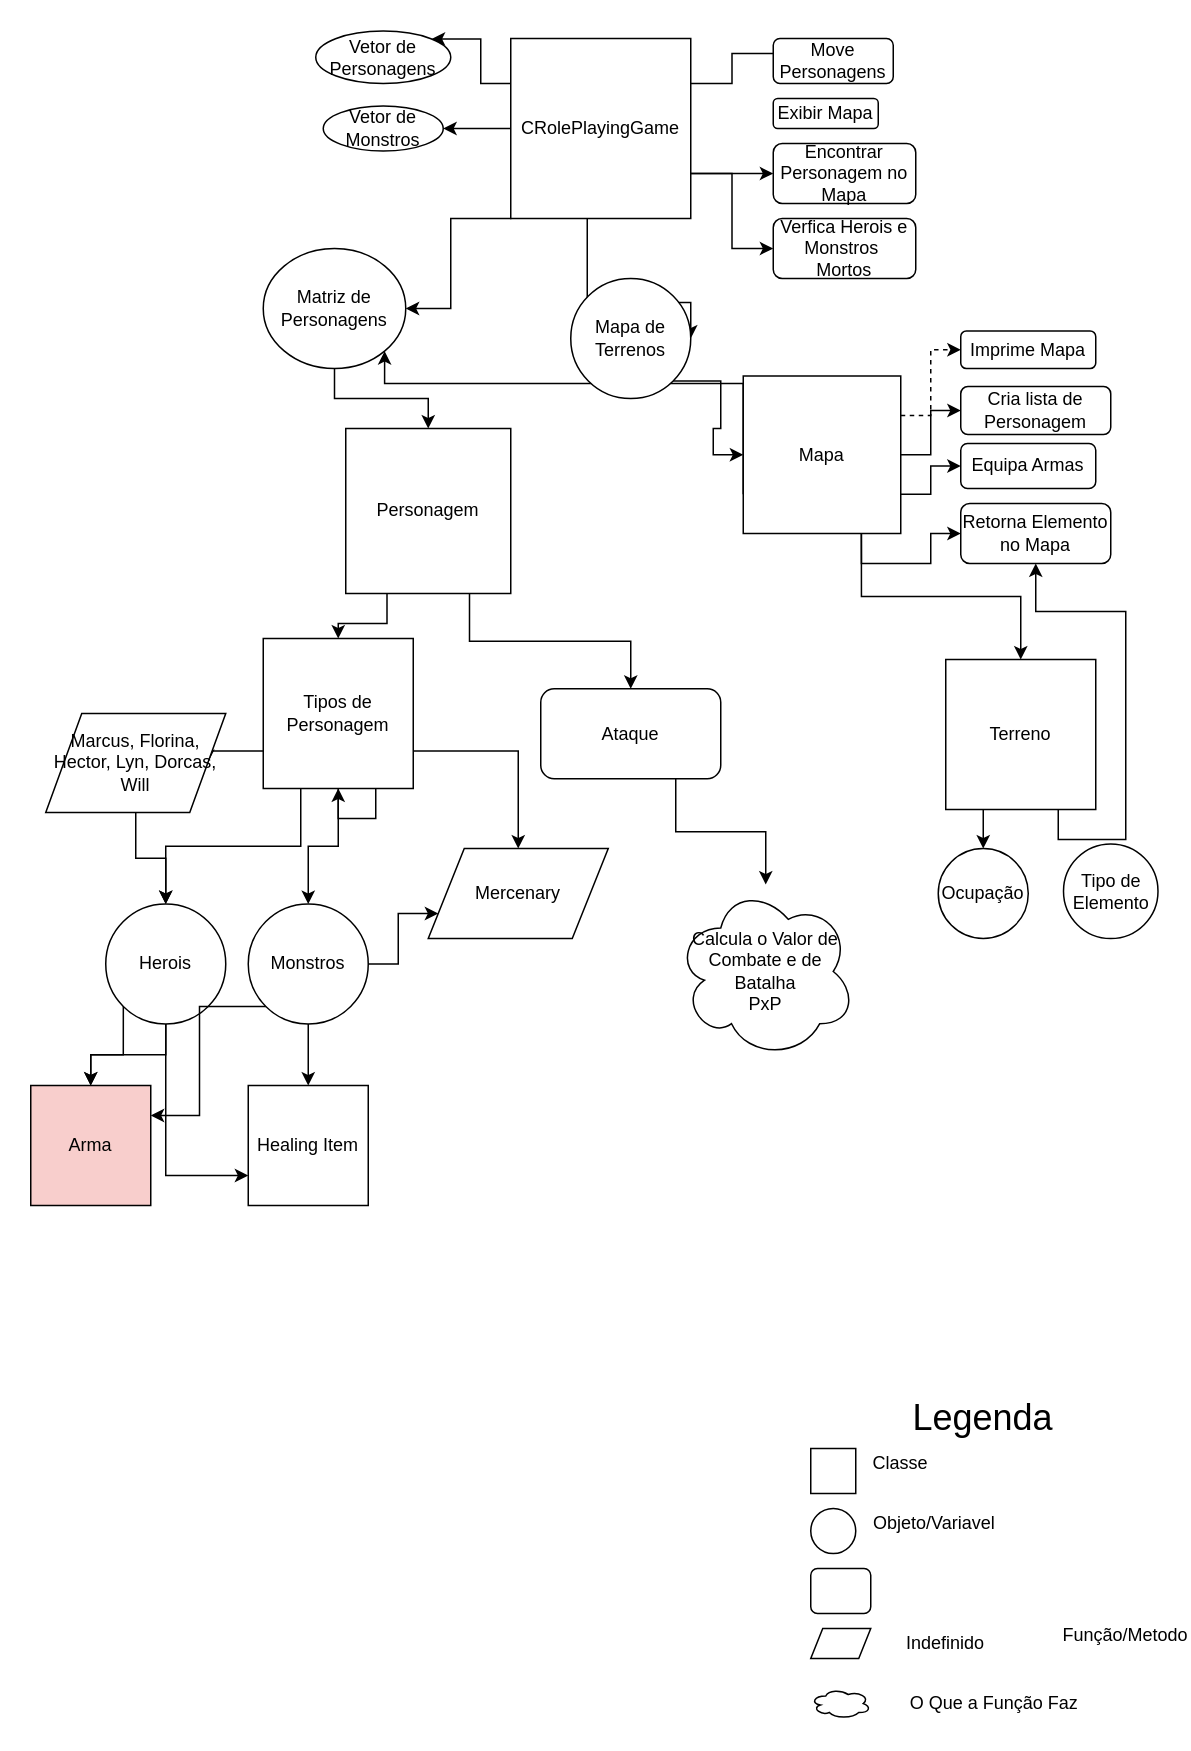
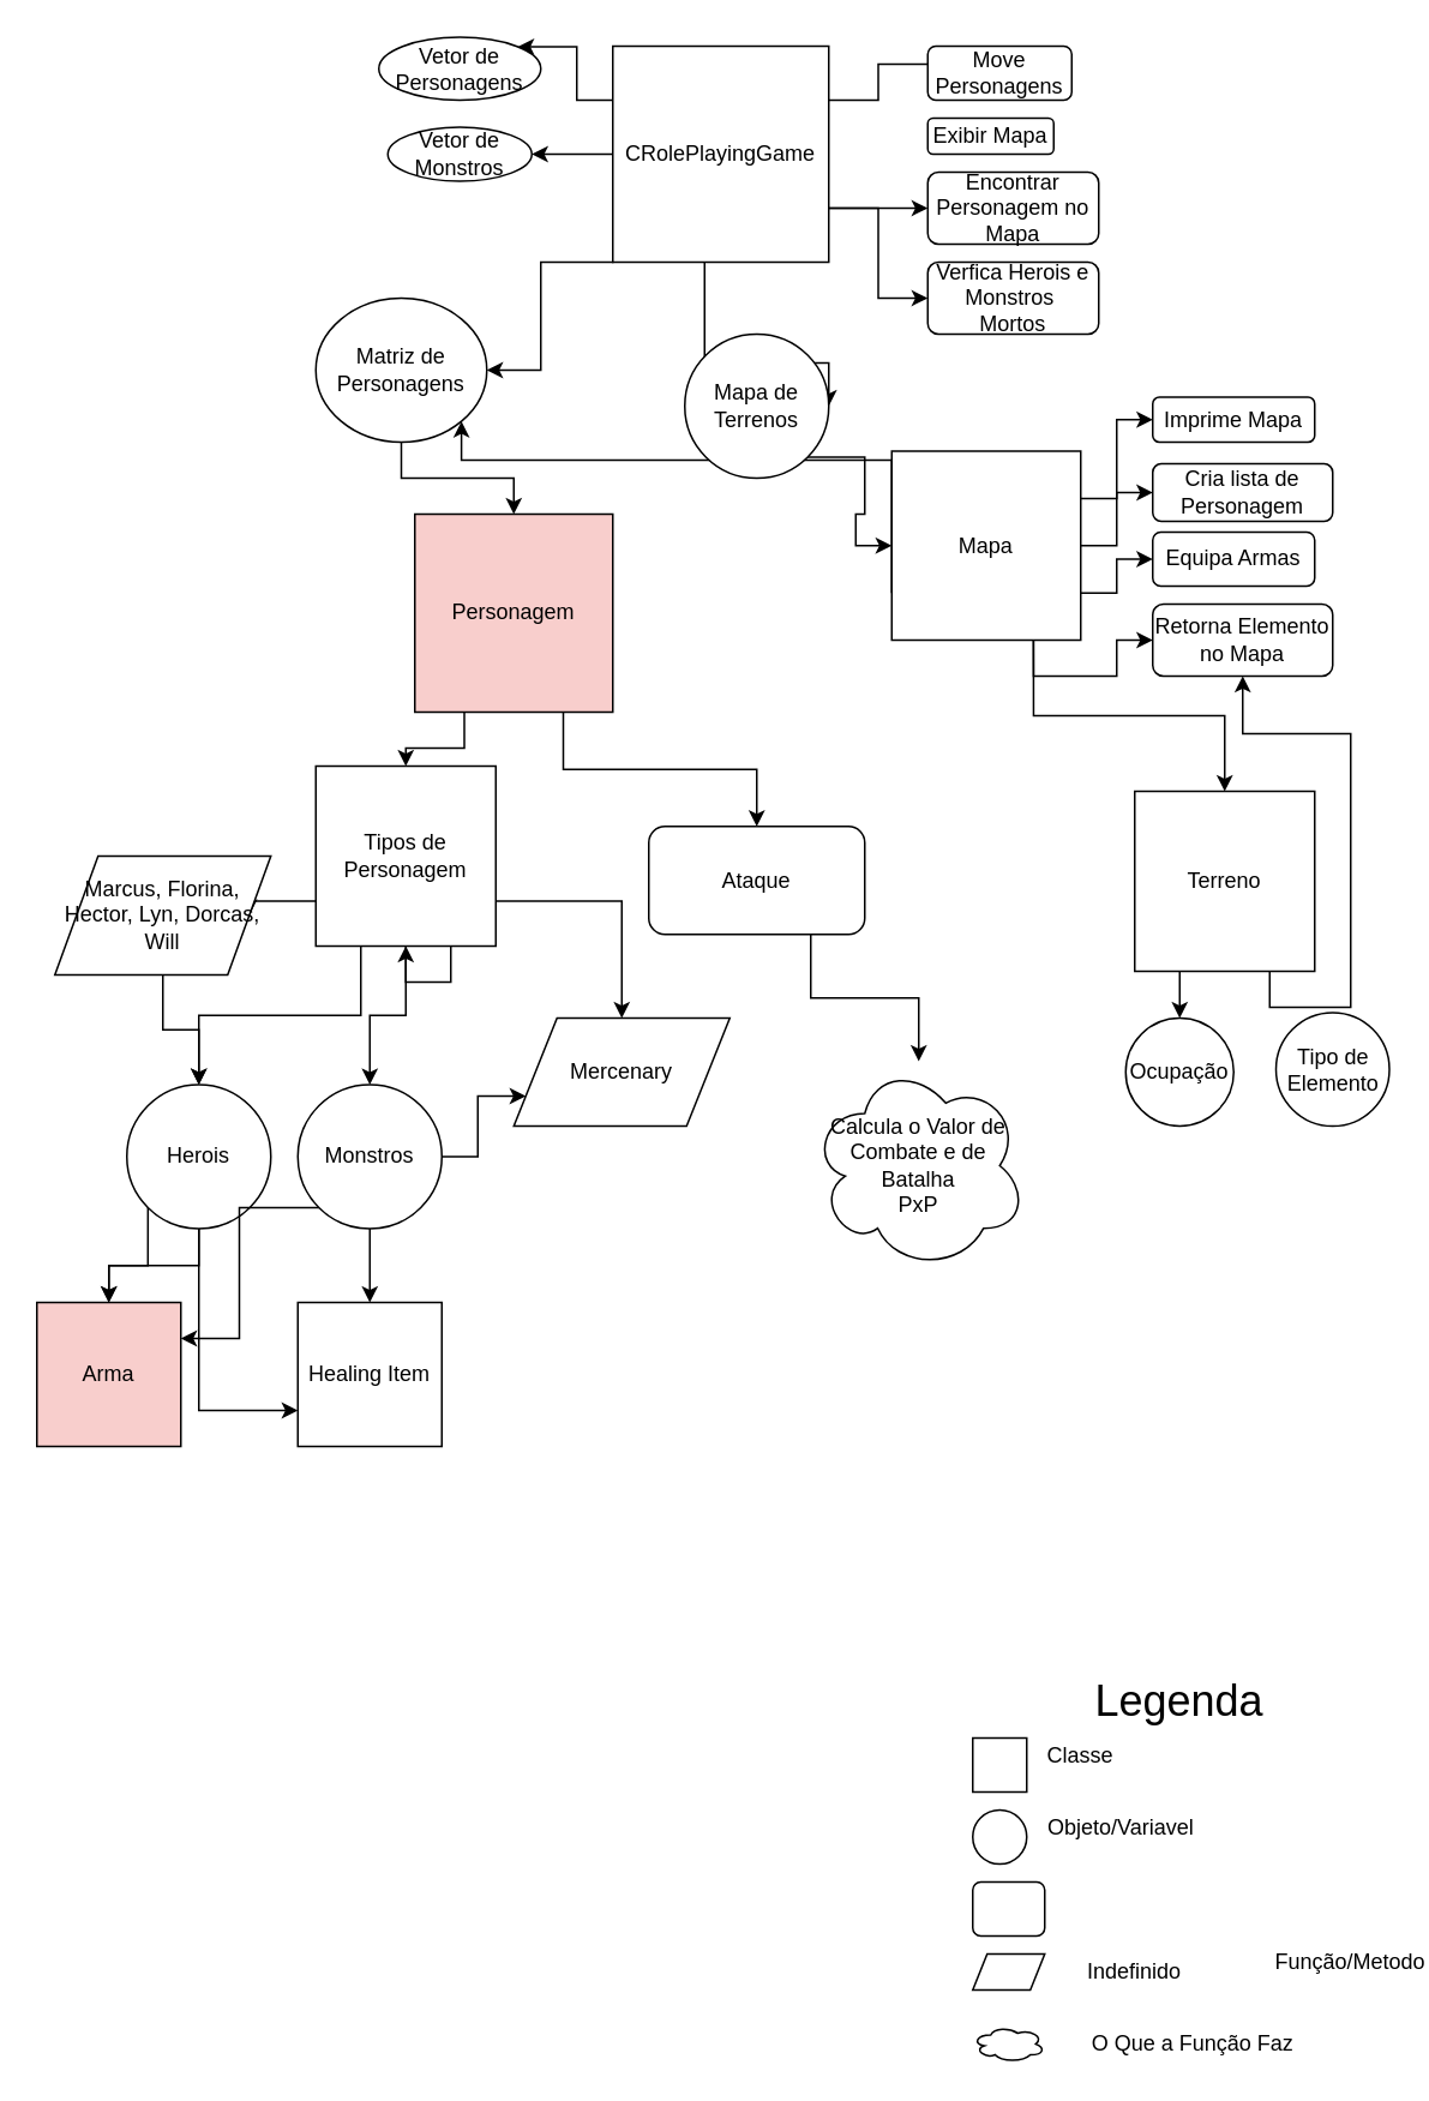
  <mxCell id="0" />
  <mxCell id="1" parent="0" />
  <mxCell id="2" style="edgeStyle=orthogonalEdgeStyle;rounded=0;orthogonalLoop=1;jettySize=auto;html=1;exitX=0;exitY=0.25;exitDx=0;exitDy=0;entryX=1;entryY=0.5;entryDx=0;entryDy=0;" parent="1" source="9" target="45" edge="1"><mxGeometry relative="1" as="geometry"><Array as="points"><mxPoint x="391" y="55" /><mxPoint x="391" y="201" /></Array></mxGeometry></mxCell>
  <mxCell id="3" style="edgeStyle=orthogonalEdgeStyle;rounded=0;orthogonalLoop=1;jettySize=auto;html=1;exitX=0;exitY=0.25;exitDx=0;exitDy=0;entryX=1;entryY=0;entryDx=0;entryDy=0;" parent="1" source="9" target="46" edge="1"><mxGeometry relative="1" as="geometry" /></mxCell>
  <mxCell id="4" style="edgeStyle=orthogonalEdgeStyle;rounded=0;orthogonalLoop=1;jettySize=auto;html=1;exitX=0;exitY=0.5;exitDx=0;exitDy=0;entryX=1;entryY=0.5;entryDx=0;entryDy=0;" parent="1" source="9" target="47" edge="1"><mxGeometry relative="1" as="geometry" /></mxCell>
  <mxCell id="5" style="edgeStyle=orthogonalEdgeStyle;rounded=0;orthogonalLoop=1;jettySize=auto;html=1;exitX=0;exitY=0.75;exitDx=0;exitDy=0;entryX=1;entryY=0.5;entryDx=0;entryDy=0;" parent="1" source="9" target="49" edge="1"><mxGeometry relative="1" as="geometry"><Array as="points"><mxPoint x="340" y="145" /><mxPoint x="300" y="145" /><mxPoint x="300" y="205" /></Array></mxGeometry></mxCell>
  <mxCell id="6" style="edgeStyle=orthogonalEdgeStyle;rounded=0;orthogonalLoop=1;jettySize=auto;html=1;exitX=1;exitY=0.25;exitDx=0;exitDy=0;entryX=0.188;entryY=0.333;entryDx=0;entryDy=0;entryPerimeter=0;" parent="1" source="9" target="40" edge="1"><mxGeometry relative="1" as="geometry" /></mxCell>
  <mxCell id="7" style="edgeStyle=orthogonalEdgeStyle;rounded=0;orthogonalLoop=1;jettySize=auto;html=1;exitX=1;exitY=0.75;exitDx=0;exitDy=0;entryX=0;entryY=0.5;entryDx=0;entryDy=0;" parent="1" source="9" target="42" edge="1"><mxGeometry relative="1" as="geometry" /></mxCell>
  <mxCell id="8" style="edgeStyle=orthogonalEdgeStyle;rounded=0;orthogonalLoop=1;jettySize=auto;html=1;exitX=1;exitY=0.75;exitDx=0;exitDy=0;" parent="1" source="9" target="43" edge="1"><mxGeometry relative="1" as="geometry" /></mxCell>
  <mxCell id="9" value="CRolePlayingGame" style="whiteSpace=wrap;html=1;aspect=fixed;" parent="1" vertex="1"><mxGeometry x="340" y="25" width="120" height="120" as="geometry" /></mxCell>
  <mxCell id="10" style="edgeStyle=orthogonalEdgeStyle;rounded=0;orthogonalLoop=1;jettySize=auto;html=1;exitX=0.25;exitY=1;exitDx=0;exitDy=0;" parent="1" source="12" target="29" edge="1"><mxGeometry relative="1" as="geometry" /></mxCell>
  <mxCell id="11" style="edgeStyle=orthogonalEdgeStyle;rounded=0;orthogonalLoop=1;jettySize=auto;html=1;exitX=0.75;exitY=1;exitDx=0;exitDy=0;" parent="1" source="12" target="39" edge="1"><mxGeometry relative="1" as="geometry" /></mxCell>
- <mxCell id="12" value="Personagem" style="whiteSpace=wrap;html=1;aspect=fixed;" parent="1" vertex="1"><mxGeometry x="230" y="285" width="110" height="110" as="geometry" /></mxCell>
+ <mxCell id="12" value="Personagem" style="whiteSpace=wrap;html=1;aspect=fixed;fillColor=#f8cecc;" parent="1" vertex="1"><mxGeometry x="230" y="285" width="110" height="110" as="geometry" /></mxCell>
  <mxCell id="13" style="edgeStyle=orthogonalEdgeStyle;rounded=0;orthogonalLoop=1;jettySize=auto;html=1;exitX=0.75;exitY=1;exitDx=0;exitDy=0;" parent="1" source="19" target="22" edge="1"><mxGeometry relative="1" as="geometry" /></mxCell>
- <mxCell id="14" style="edgeStyle=orthogonalEdgeStyle;rounded=0;orthogonalLoop=1;jettySize=auto;html=1;exitX=1;exitY=0.25;exitDx=0;exitDy=0;entryX=0;entryY=0.5;entryDx=0;entryDy=0;dashed=1;" parent="1" source="19" target="50" edge="1"><mxGeometry relative="1" as="geometry" /></mxCell>
+ <mxCell id="14" style="edgeStyle=orthogonalEdgeStyle;rounded=0;orthogonalLoop=1;jettySize=auto;html=1;exitX=1;exitY=0.25;exitDx=0;exitDy=0;entryX=0;entryY=0.5;entryDx=0;entryDy=0;" parent="1" source="19" target="50" edge="1"><mxGeometry relative="1" as="geometry" /></mxCell>
  <mxCell id="15" style="edgeStyle=orthogonalEdgeStyle;rounded=0;orthogonalLoop=1;jettySize=auto;html=1;exitX=1;exitY=0.5;exitDx=0;exitDy=0;entryX=0;entryY=0.5;entryDx=0;entryDy=0;" parent="1" source="19" target="51" edge="1"><mxGeometry relative="1" as="geometry" /></mxCell>
  <mxCell id="16" style="edgeStyle=orthogonalEdgeStyle;rounded=0;orthogonalLoop=1;jettySize=auto;html=1;exitX=1;exitY=0.75;exitDx=0;exitDy=0;entryX=0;entryY=0.5;entryDx=0;entryDy=0;" parent="1" source="19" target="52" edge="1"><mxGeometry relative="1" as="geometry" /></mxCell>
  <mxCell id="17" style="edgeStyle=orthogonalEdgeStyle;rounded=0;orthogonalLoop=1;jettySize=auto;html=1;exitX=0.75;exitY=1;exitDx=0;exitDy=0;entryX=0;entryY=0.5;entryDx=0;entryDy=0;" parent="1" source="19" target="53" edge="1"><mxGeometry relative="1" as="geometry" /></mxCell>
  <mxCell id="18" style="edgeStyle=orthogonalEdgeStyle;rounded=0;orthogonalLoop=1;jettySize=auto;html=1;exitX=0;exitY=0.75;exitDx=0;exitDy=0;entryX=1;entryY=1;entryDx=0;entryDy=0;" parent="1" source="19" target="49" edge="1"><mxGeometry relative="1" as="geometry"><Array as="points"><mxPoint x="495" y="255" /><mxPoint x="256" y="255" /></Array></mxGeometry></mxCell>
  <mxCell id="19" value="Mapa" style="whiteSpace=wrap;html=1;aspect=fixed;" parent="1" vertex="1"><mxGeometry x="495" y="250" width="105" height="105" as="geometry" /></mxCell>
  <mxCell id="20" style="edgeStyle=orthogonalEdgeStyle;rounded=0;orthogonalLoop=1;jettySize=auto;html=1;exitX=0.25;exitY=1;exitDx=0;exitDy=0;entryX=0.5;entryY=0;entryDx=0;entryDy=0;" parent="1" source="22" target="54" edge="1"><mxGeometry relative="1" as="geometry" /></mxCell>
  <mxCell id="21" style="edgeStyle=orthogonalEdgeStyle;rounded=0;orthogonalLoop=1;jettySize=auto;html=1;exitX=0.75;exitY=1;exitDx=0;exitDy=0;" parent="1" source="22" target="53" edge="1"><mxGeometry relative="1" as="geometry" /></mxCell>
  <mxCell id="22" value="Terreno" style="whiteSpace=wrap;html=1;aspect=fixed;" parent="1" vertex="1"><mxGeometry x="630" y="439" width="100" height="100" as="geometry" /></mxCell>
  <mxCell id="23" value="Arma" style="whiteSpace=wrap;html=1;aspect=fixed;fillColor=#f8cecc;" parent="1" vertex="1"><mxGeometry x="20" y="723" width="80" height="80" as="geometry" /></mxCell>
  <mxCell id="24" value="Healing Item" style="whiteSpace=wrap;html=1;aspect=fixed;" parent="1" vertex="1"><mxGeometry x="165" y="723" width="80" height="80" as="geometry" /></mxCell>
  <mxCell id="25" style="edgeStyle=orthogonalEdgeStyle;rounded=0;orthogonalLoop=1;jettySize=auto;html=1;exitX=0.25;exitY=1;exitDx=0;exitDy=0;" parent="1" source="29" target="33" edge="1"><mxGeometry relative="1" as="geometry" /></mxCell>
  <mxCell id="26" style="edgeStyle=orthogonalEdgeStyle;rounded=0;orthogonalLoop=1;jettySize=auto;html=1;exitX=0.5;exitY=1;exitDx=0;exitDy=0;" parent="1" source="29" target="37" edge="1"><mxGeometry relative="1" as="geometry" /></mxCell>
  <mxCell id="27" style="edgeStyle=orthogonalEdgeStyle;rounded=0;orthogonalLoop=1;jettySize=auto;html=1;exitX=0;exitY=0.75;exitDx=0;exitDy=0;entryX=1;entryY=0.5;entryDx=0;entryDy=0;" parent="1" source="29" target="57" edge="1"><mxGeometry relative="1" as="geometry" /></mxCell>
  <mxCell id="28" style="edgeStyle=orthogonalEdgeStyle;rounded=0;orthogonalLoop=1;jettySize=auto;html=1;exitX=1;exitY=0.75;exitDx=0;exitDy=0;" parent="1" source="29" target="58" edge="1"><mxGeometry relative="1" as="geometry" /></mxCell>
  <mxCell id="29" value="Tipos de Personagem" style="whiteSpace=wrap;html=1;aspect=fixed;" parent="1" vertex="1"><mxGeometry x="175" y="425" width="100" height="100" as="geometry" /></mxCell>
  <mxCell id="30" style="edgeStyle=orthogonalEdgeStyle;rounded=0;orthogonalLoop=1;jettySize=auto;html=1;exitX=0;exitY=1;exitDx=0;exitDy=0;" parent="1" source="33" target="23" edge="1"><mxGeometry relative="1" as="geometry" /></mxCell>
  <mxCell id="31" style="edgeStyle=orthogonalEdgeStyle;rounded=0;orthogonalLoop=1;jettySize=auto;html=1;exitX=0.5;exitY=1;exitDx=0;exitDy=0;" parent="1" source="33" target="23" edge="1"><mxGeometry relative="1" as="geometry" /></mxCell>
  <mxCell id="32" style="edgeStyle=orthogonalEdgeStyle;rounded=0;orthogonalLoop=1;jettySize=auto;html=1;exitX=0.5;exitY=1;exitDx=0;exitDy=0;entryX=0;entryY=0.75;entryDx=0;entryDy=0;" parent="1" source="33" target="24" edge="1"><mxGeometry relative="1" as="geometry" /></mxCell>
  <mxCell id="33" value="Herois" style="ellipse;whiteSpace=wrap;html=1;aspect=fixed;" parent="1" vertex="1"><mxGeometry x="70" y="602" width="80" height="80" as="geometry" /></mxCell>
  <mxCell id="34" style="edgeStyle=orthogonalEdgeStyle;rounded=0;orthogonalLoop=1;jettySize=auto;html=1;exitX=1;exitY=0.5;exitDx=0;exitDy=0;entryX=0;entryY=0.75;entryDx=0;entryDy=0;" parent="1" source="37" target="58" edge="1"><mxGeometry relative="1" as="geometry" /></mxCell>
  <mxCell id="35" style="edgeStyle=orthogonalEdgeStyle;rounded=0;orthogonalLoop=1;jettySize=auto;html=1;exitX=0;exitY=1;exitDx=0;exitDy=0;entryX=1;entryY=0.25;entryDx=0;entryDy=0;" parent="1" source="37" target="23" edge="1"><mxGeometry relative="1" as="geometry" /></mxCell>
  <mxCell id="36" style="edgeStyle=orthogonalEdgeStyle;rounded=0;orthogonalLoop=1;jettySize=auto;html=1;exitX=0.5;exitY=1;exitDx=0;exitDy=0;" parent="1" source="37" target="24" edge="1"><mxGeometry relative="1" as="geometry" /></mxCell>
  <mxCell id="37" value="Monstros" style="ellipse;whiteSpace=wrap;html=1;aspect=fixed;" parent="1" vertex="1"><mxGeometry x="165" y="602" width="80" height="80" as="geometry" /></mxCell>
  <mxCell id="38" style="edgeStyle=orthogonalEdgeStyle;rounded=0;orthogonalLoop=1;jettySize=auto;html=1;exitX=0.75;exitY=1;exitDx=0;exitDy=0;" parent="1" source="39" target="60" edge="1"><mxGeometry relative="1" as="geometry" /></mxCell>
  <mxCell id="39" value="Ataque" style="rounded=1;whiteSpace=wrap;html=1;" parent="1" vertex="1"><mxGeometry x="360" y="458.5" width="120" height="60" as="geometry" /></mxCell>
  <mxCell id="40" value="Move Personagens&lt;br&gt;" style="rounded=1;whiteSpace=wrap;html=1;" parent="1" vertex="1"><mxGeometry x="515" y="25" width="80" height="30" as="geometry" /></mxCell>
  <mxCell id="41" value="Exibir Mapa" style="rounded=1;whiteSpace=wrap;html=1;" parent="1" vertex="1"><mxGeometry x="515" y="65" width="70" height="20" as="geometry" /></mxCell>
  <mxCell id="42" value="Encontrar Personagem no Mapa" style="rounded=1;whiteSpace=wrap;html=1;" parent="1" vertex="1"><mxGeometry x="515" y="95" width="95" height="40" as="geometry" /></mxCell>
  <mxCell id="43" value="Verfica Herois e Monstros&amp;nbsp;&lt;br&gt;Mortos&lt;br&gt;" style="rounded=1;whiteSpace=wrap;html=1;" parent="1" vertex="1"><mxGeometry x="515" y="145" width="95" height="40" as="geometry" /></mxCell>
  <mxCell id="44" style="edgeStyle=orthogonalEdgeStyle;rounded=0;orthogonalLoop=1;jettySize=auto;html=1;exitX=1;exitY=1;exitDx=0;exitDy=0;entryX=0;entryY=0.5;entryDx=0;entryDy=0;" parent="1" source="45" target="19" edge="1"><mxGeometry relative="1" as="geometry" /></mxCell>
  <mxCell id="45" value="Mapa de Terrenos" style="ellipse;whiteSpace=wrap;html=1;" parent="1" vertex="1"><mxGeometry x="380" y="185" width="80" height="80" as="geometry" /></mxCell>
  <mxCell id="46" value="Vetor de Personagens&lt;br&gt;" style="ellipse;whiteSpace=wrap;html=1;" parent="1" vertex="1"><mxGeometry x="210" y="20" width="90" height="35" as="geometry" /></mxCell>
  <mxCell id="47" value="Vetor de Monstros" style="ellipse;whiteSpace=wrap;html=1;" parent="1" vertex="1"><mxGeometry x="215" y="70" width="80" height="30" as="geometry" /></mxCell>
  <mxCell id="48" style="edgeStyle=orthogonalEdgeStyle;rounded=0;orthogonalLoop=1;jettySize=auto;html=1;exitX=0.5;exitY=1;exitDx=0;exitDy=0;" parent="1" source="49" target="12" edge="1"><mxGeometry relative="1" as="geometry" /></mxCell>
  <mxCell id="49" value="Matriz de Personagens" style="ellipse;whiteSpace=wrap;html=1;" parent="1" vertex="1"><mxGeometry x="175" y="165" width="95" height="80" as="geometry" /></mxCell>
  <mxCell id="50" value="Imprime Mapa" style="rounded=1;whiteSpace=wrap;html=1;" parent="1" vertex="1"><mxGeometry x="640" y="220" width="90" height="25" as="geometry" /></mxCell>
  <mxCell id="51" value="Cria lista de Personagem" style="rounded=1;whiteSpace=wrap;html=1;" parent="1" vertex="1"><mxGeometry x="640" y="257" width="100" height="32" as="geometry" /></mxCell>
  <mxCell id="52" value="Equipa Armas" style="rounded=1;whiteSpace=wrap;html=1;" parent="1" vertex="1"><mxGeometry x="640" y="295" width="90" height="30" as="geometry" /></mxCell>
  <mxCell id="53" value="Retorna Elemento no Mapa" style="rounded=1;whiteSpace=wrap;html=1;" parent="1" vertex="1"><mxGeometry x="640" y="335" width="100" height="40" as="geometry" /></mxCell>
  <mxCell id="54" value="Ocupação" style="ellipse;whiteSpace=wrap;html=1;aspect=fixed;" parent="1" vertex="1"><mxGeometry x="625" y="565" width="60" height="60" as="geometry" /></mxCell>
  <mxCell id="55" value="Tipo de Elemento" style="ellipse;whiteSpace=wrap;html=1;aspect=fixed;" parent="1" vertex="1"><mxGeometry x="708.5" y="562" width="63" height="63" as="geometry" /></mxCell>
  <mxCell id="56" style="edgeStyle=orthogonalEdgeStyle;rounded=0;orthogonalLoop=1;jettySize=auto;html=1;exitX=0.5;exitY=1;exitDx=0;exitDy=0;" parent="1" source="57" target="33" edge="1"><mxGeometry relative="1" as="geometry" /></mxCell>
  <mxCell id="57" value="Marcus, Florina, Hector, Lyn, Dorcas, Will" style="shape=parallelogram;perimeter=parallelogramPerimeter;whiteSpace=wrap;html=1;" parent="1" vertex="1"><mxGeometry x="30" y="475" width="120" height="66" as="geometry" /></mxCell>
  <mxCell id="58" value="Mercenary" style="shape=parallelogram;perimeter=parallelogramPerimeter;whiteSpace=wrap;html=1;" parent="1" vertex="1"><mxGeometry x="285" y="565" width="120" height="60" as="geometry" /></mxCell>
  <mxCell id="59" style="edgeStyle=orthogonalEdgeStyle;rounded=0;orthogonalLoop=1;jettySize=auto;html=1;exitX=0.75;exitY=1;exitDx=0;exitDy=0;" parent="1" source="29" target="29" edge="1"><mxGeometry relative="1" as="geometry" /></mxCell>
  <mxCell id="60" value="Calcula o Valor de Combate e de Batalha&lt;br&gt;PxP&lt;br&gt;" style="ellipse;shape=cloud;whiteSpace=wrap;html=1;" parent="1" vertex="1"><mxGeometry x="450" y="589" width="120" height="116" as="geometry" /></mxCell>
  <mxCell id="61" value="&lt;font style=&quot;font-size: 24px&quot;&gt;Legenda&lt;/font&gt;" style="text;html=1;strokeColor=none;fillColor=none;align=center;verticalAlign=middle;whiteSpace=wrap;rounded=0;" parent="1" vertex="1"><mxGeometry x="590" y="925" width="130" height="40" as="geometry" /></mxCell>
  <mxCell id="62" value="" style="whiteSpace=wrap;html=1;aspect=fixed;" parent="1" vertex="1"><mxGeometry x="540" y="965" width="30" height="30" as="geometry" /></mxCell>
  <mxCell id="63" value="Classe" style="text;html=1;strokeColor=none;fillColor=none;align=center;verticalAlign=middle;whiteSpace=wrap;rounded=0;" parent="1" vertex="1"><mxGeometry x="580" y="965" width="40" height="20" as="geometry" /></mxCell>
  <mxCell id="64" value="" style="ellipse;whiteSpace=wrap;html=1;aspect=fixed;" parent="1" vertex="1"><mxGeometry x="540" y="1005" width="30" height="30" as="geometry" /></mxCell>
  <mxCell id="65" value="Objeto/Variavel" style="text;html=1;resizable=0;points=[];autosize=1;align=left;verticalAlign=top;spacingTop=-4;" parent="1" vertex="1"><mxGeometry x="580" y="1005" width="100" height="20" as="geometry" /></mxCell>
  <mxCell id="66" value="" style="rounded=1;whiteSpace=wrap;html=1;" parent="1" vertex="1"><mxGeometry x="540" y="1045" width="40" height="30" as="geometry" /></mxCell>
  <mxCell id="67" value="Função/Metodo" style="text;html=1;strokeColor=none;fillColor=none;align=center;verticalAlign=middle;whiteSpace=wrap;rounded=0;" parent="1" vertex="1"><mxGeometry x="730" y="1080" width="40" height="20" as="geometry" /></mxCell>
  <mxCell id="68" value="" style="shape=parallelogram;perimeter=parallelogramPerimeter;whiteSpace=wrap;html=1;" parent="1" vertex="1"><mxGeometry x="540" y="1085" width="40" height="20" as="geometry" /></mxCell>
  <mxCell id="69" value="Indefinido" style="text;html=1;strokeColor=none;fillColor=none;align=center;verticalAlign=middle;whiteSpace=wrap;rounded=0;" parent="1" vertex="1"><mxGeometry x="610" y="1085" width="40" height="20" as="geometry" /></mxCell>
  <mxCell id="70" value="" style="ellipse;shape=cloud;whiteSpace=wrap;html=1;" parent="1" vertex="1"><mxGeometry x="540" y="1125" width="40" height="20" as="geometry" /></mxCell>
  <mxCell id="71" value="O Que a Função Faz" style="text;html=1;strokeColor=none;fillColor=none;align=center;verticalAlign=middle;whiteSpace=wrap;rounded=0;" parent="1" vertex="1"><mxGeometry x="605" y="1125" width="115" height="20" as="geometry" /></mxCell>
